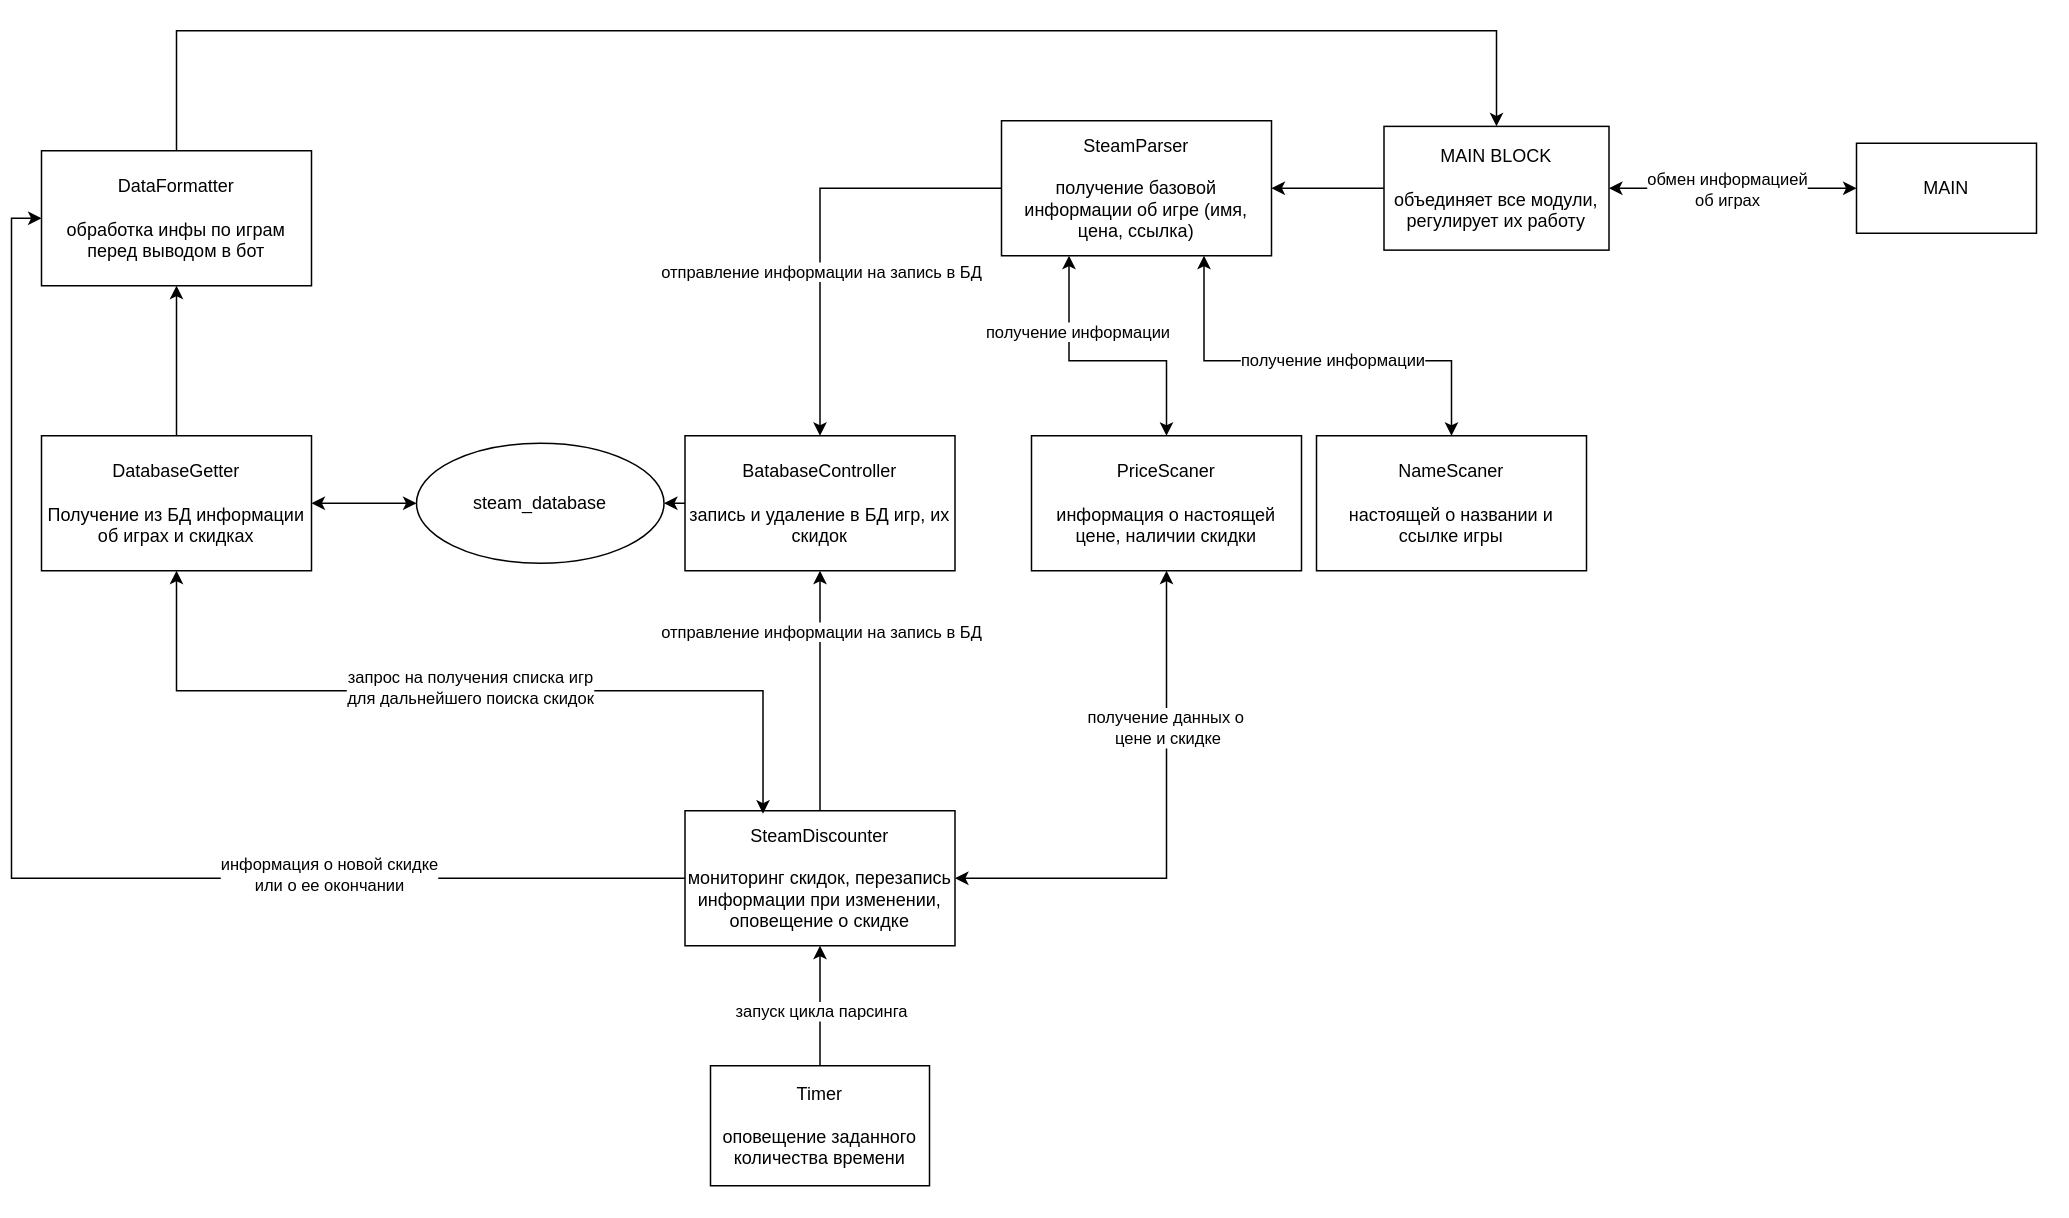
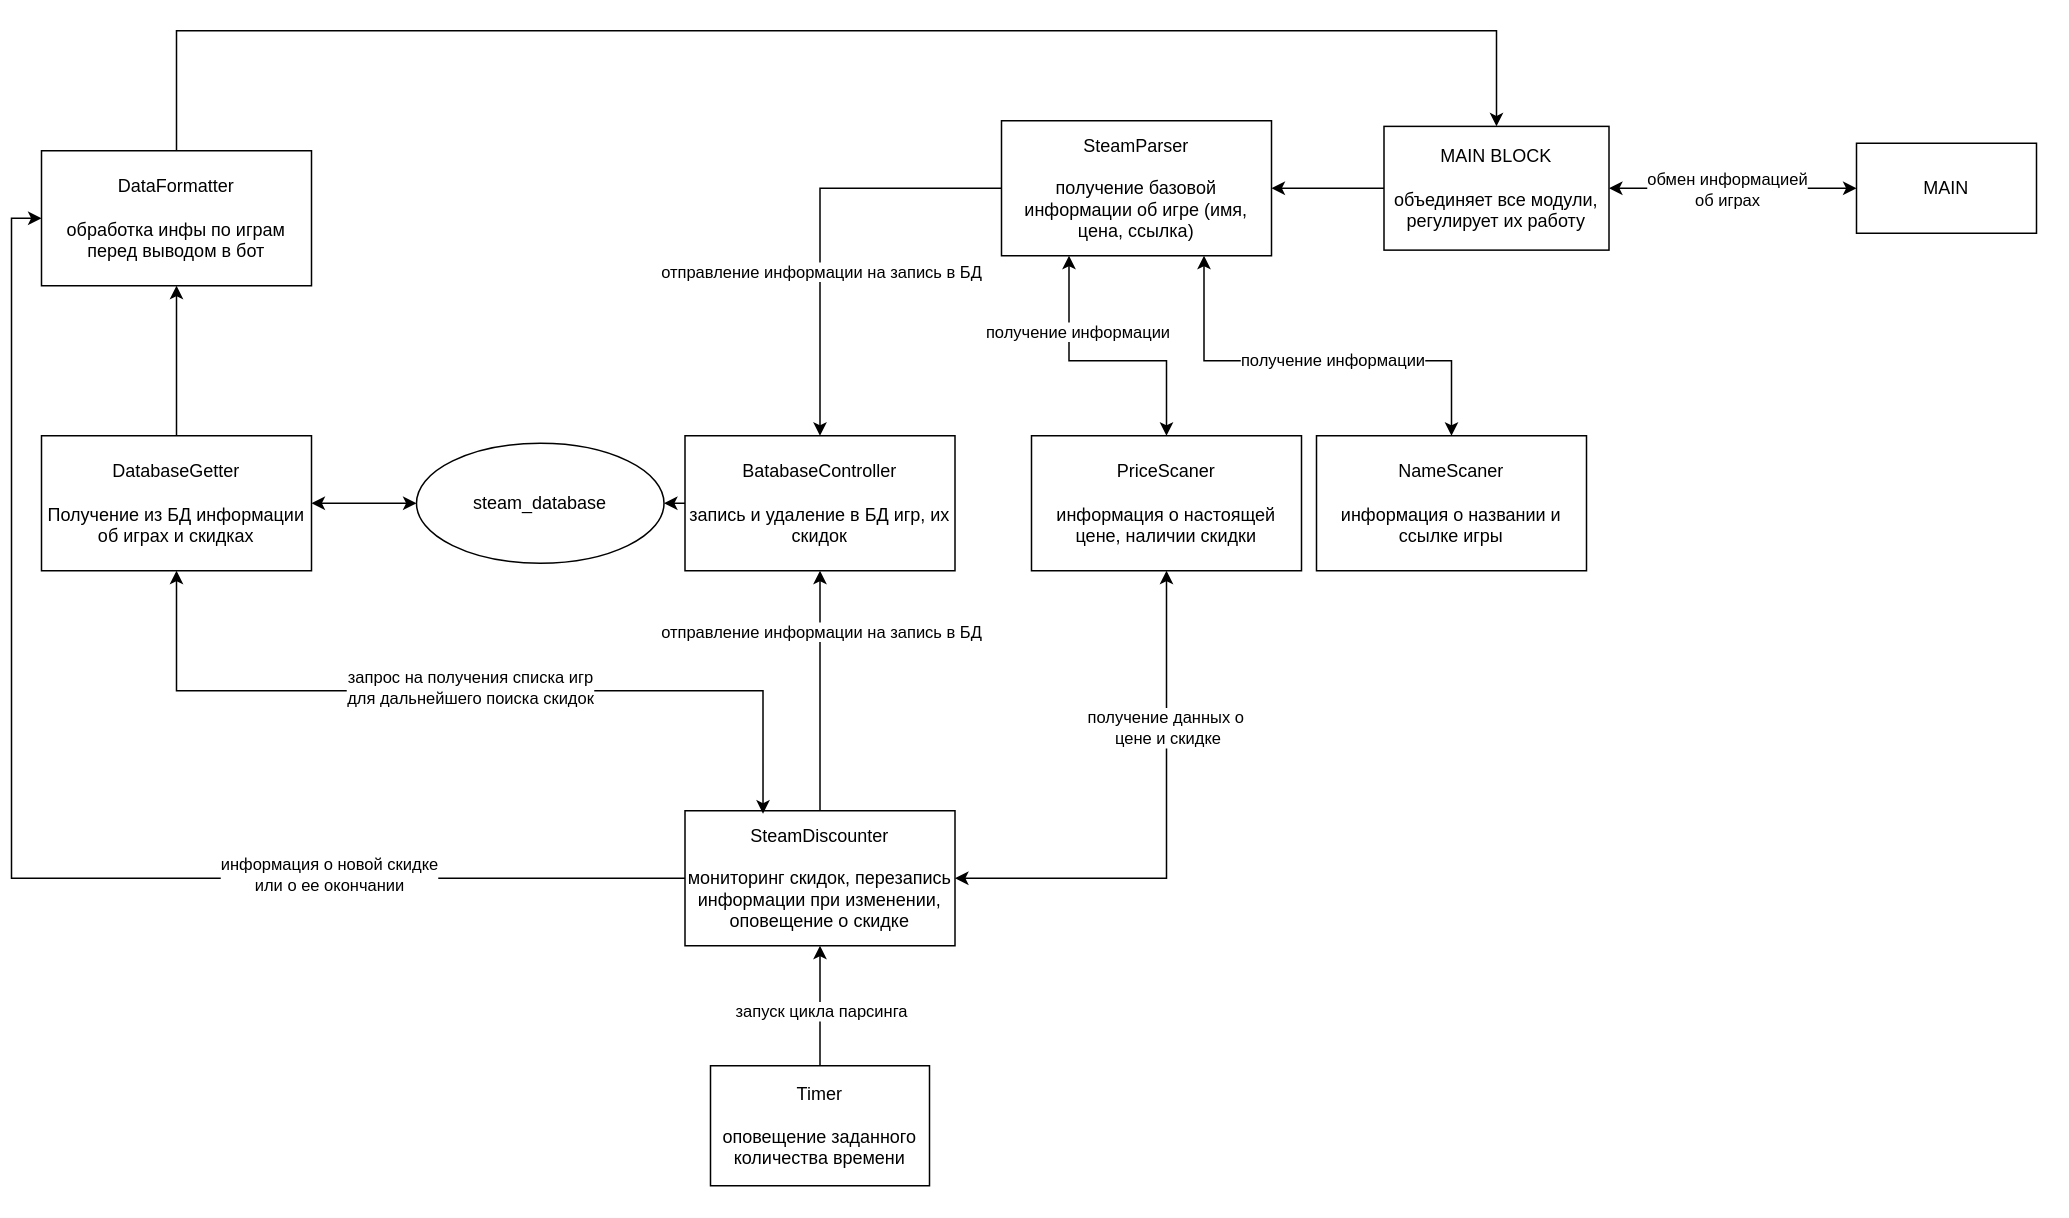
  <mxCell id="0" />
  <mxCell id="1" parent="0" />
  <mxCell id="2" value="PriceScaner&lt;div&gt;&lt;br&gt;&lt;/div&gt;&lt;div&gt;информация о настоящей цене, наличии скидки&lt;/div&gt;" style="rounded=0;whiteSpace=wrap;html=1;" parent="1" vertex="1"><mxGeometry x="680" y="290" width="180" height="90" as="geometry" /></mxCell>
  <mxCell id="3" style="edgeStyle=orthogonalEdgeStyle;rounded=0;orthogonalLoop=1;jettySize=auto;html=1;exitX=1;exitY=0.5;exitDx=0;exitDy=0;endArrow=classic;endFill=1;startArrow=classic;startFill=1;entryX=0.5;entryY=1;entryDx=0;entryDy=0;" parent="1" source="9" target="2" edge="1"><mxGeometry relative="1" as="geometry"><Array as="points"><mxPoint x="770" y="585" /></Array><mxPoint x="650" y="800" as="targetPoint" /></mxGeometry></mxCell>
  <mxCell id="4" value="получение данных о&amp;nbsp;&lt;div&gt;цене и скидке&lt;/div&gt;" style="edgeLabel;html=1;align=center;verticalAlign=middle;resizable=0;points=[];" parent="3" vertex="1" connectable="0"><mxGeometry x="-0.101" relative="1" as="geometry"><mxPoint y="-86" as="offset" /></mxGeometry></mxCell>
  <mxCell id="5" style="edgeStyle=orthogonalEdgeStyle;rounded=0;orthogonalLoop=1;jettySize=auto;html=1;exitX=0.5;exitY=0;exitDx=0;exitDy=0;entryX=0.5;entryY=1;entryDx=0;entryDy=0;endArrow=classic;endFill=1;" parent="1" source="9" target="18" edge="1"><mxGeometry relative="1" as="geometry" /></mxCell>
  <mxCell id="6" value="отправление информации на запись в БД" style="edgeLabel;html=1;align=center;verticalAlign=middle;resizable=0;points=[];" parent="5" vertex="1" connectable="0"><mxGeometry x="-0.275" y="2" relative="1" as="geometry"><mxPoint x="2" y="-62" as="offset" /></mxGeometry></mxCell>
  <mxCell id="7" style="edgeStyle=orthogonalEdgeStyle;rounded=0;orthogonalLoop=1;jettySize=auto;html=1;exitX=0;exitY=0.5;exitDx=0;exitDy=0;entryX=0;entryY=0.5;entryDx=0;entryDy=0;" edge="1" parent="1" source="9" target="28"><mxGeometry relative="1" as="geometry" /></mxCell>
  <mxCell id="8" value="информация о новой скидке&lt;div&gt;или о ее окончании&lt;/div&gt;" style="edgeLabel;html=1;align=center;verticalAlign=middle;resizable=0;points=[];" vertex="1" connectable="0" parent="7"><mxGeometry x="-0.476" y="-3" relative="1" as="geometry"><mxPoint as="offset" /></mxGeometry></mxCell>
  <mxCell id="9" value="SteamDiscounter&lt;div&gt;&lt;br&gt;&lt;/div&gt;&lt;div&gt;мониторинг скидок, перезапись информации при изменении, оповещение о скидке&lt;/div&gt;" style="rounded=0;whiteSpace=wrap;html=1;" parent="1" vertex="1"><mxGeometry x="449" y="540" width="180" height="90" as="geometry" /></mxCell>
  <mxCell id="10" style="edgeStyle=orthogonalEdgeStyle;rounded=0;orthogonalLoop=1;jettySize=auto;html=1;exitX=0;exitY=0.5;exitDx=0;exitDy=0;entryX=0.5;entryY=0;entryDx=0;entryDy=0;" parent="1" source="16" target="18" edge="1"><mxGeometry relative="1" as="geometry" /></mxCell>
  <mxCell id="11" value="отправление информации на запись в БД" style="edgeLabel;html=1;align=center;verticalAlign=middle;resizable=0;points=[];" parent="10" vertex="1" connectable="0"><mxGeometry x="-0.075" y="2" relative="1" as="geometry"><mxPoint x="-2" y="44" as="offset" /></mxGeometry></mxCell>
  <mxCell id="12" style="edgeStyle=orthogonalEdgeStyle;rounded=0;orthogonalLoop=1;jettySize=auto;html=1;exitX=0.25;exitY=1;exitDx=0;exitDy=0;entryX=0.5;entryY=0;entryDx=0;entryDy=0;startArrow=classic;startFill=1;" edge="1" parent="1" source="16" target="2"><mxGeometry relative="1" as="geometry"><Array as="points"><mxPoint x="705" y="240" /><mxPoint x="770" y="240" /></Array></mxGeometry></mxCell>
  <mxCell id="13" value="получение информации" style="edgeLabel;html=1;align=center;verticalAlign=middle;resizable=0;points=[];" vertex="1" connectable="0" parent="12"><mxGeometry x="0.124" y="2" relative="1" as="geometry"><mxPoint x="-29" y="-18" as="offset" /></mxGeometry></mxCell>
  <mxCell id="14" style="edgeStyle=orthogonalEdgeStyle;rounded=0;orthogonalLoop=1;jettySize=auto;html=1;exitX=0.75;exitY=1;exitDx=0;exitDy=0;entryX=0.5;entryY=0;entryDx=0;entryDy=0;startArrow=classic;startFill=1;" edge="1" parent="1" source="16" target="31"><mxGeometry relative="1" as="geometry"><Array as="points"><mxPoint x="795" y="240" /><mxPoint x="960" y="240" /></Array></mxGeometry></mxCell>
  <mxCell id="15" value="получение информации" style="edgeLabel;html=1;align=center;verticalAlign=middle;resizable=0;points=[];" vertex="1" connectable="0" parent="14"><mxGeometry x="0.242" y="1" relative="1" as="geometry"><mxPoint x="-22" as="offset" /></mxGeometry></mxCell>
  <mxCell id="16" value="SteamParser&lt;div&gt;&lt;br&gt;&lt;/div&gt;&lt;div&gt;получение базовой информации об игре (имя, цена, ссылка)&lt;/div&gt;" style="rounded=0;whiteSpace=wrap;html=1;" parent="1" vertex="1"><mxGeometry x="660" y="80" width="180" height="90" as="geometry" /></mxCell>
  <mxCell id="17" style="edgeStyle=orthogonalEdgeStyle;rounded=0;orthogonalLoop=1;jettySize=auto;html=1;exitX=0;exitY=0.5;exitDx=0;exitDy=0;entryX=1;entryY=0.5;entryDx=0;entryDy=0;" parent="1" source="18" target="19" edge="1"><mxGeometry relative="1" as="geometry" /></mxCell>
  <mxCell id="18" value="BatabaseController&lt;div&gt;&lt;br&gt;&lt;/div&gt;&lt;div&gt;запись и удаление в БД игр, их скидок&lt;/div&gt;" style="rounded=0;whiteSpace=wrap;html=1;" parent="1" vertex="1"><mxGeometry x="449" y="290" width="180" height="90" as="geometry" /></mxCell>
  <mxCell id="19" value="steam_database" style="ellipse;whiteSpace=wrap;html=1;" parent="1" vertex="1"><mxGeometry x="270" y="295" width="165" height="80" as="geometry" /></mxCell>
  <mxCell id="20" style="edgeStyle=orthogonalEdgeStyle;rounded=0;orthogonalLoop=1;jettySize=auto;html=1;exitX=1;exitY=0.5;exitDx=0;exitDy=0;entryX=0;entryY=0.5;entryDx=0;entryDy=0;startArrow=classic;startFill=1;" parent="1" source="22" target="19" edge="1"><mxGeometry relative="1" as="geometry" /></mxCell>
  <mxCell id="21" style="edgeStyle=orthogonalEdgeStyle;rounded=0;orthogonalLoop=1;jettySize=auto;html=1;exitX=0.5;exitY=0;exitDx=0;exitDy=0;entryX=0.5;entryY=1;entryDx=0;entryDy=0;" parent="1" source="22" target="28" edge="1"><mxGeometry relative="1" as="geometry" /></mxCell>
  <mxCell id="22" value="DatabaseGetter&lt;div&gt;&lt;br&gt;&lt;/div&gt;&lt;div&gt;Получение из БД информации об играх и скидках&lt;/div&gt;" style="rounded=0;whiteSpace=wrap;html=1;" parent="1" vertex="1"><mxGeometry x="20" y="290" width="180" height="90" as="geometry" /></mxCell>
  <mxCell id="23" style="edgeStyle=orthogonalEdgeStyle;rounded=0;orthogonalLoop=1;jettySize=auto;html=1;exitX=0;exitY=0.5;exitDx=0;exitDy=0;entryX=1;entryY=0.5;entryDx=0;entryDy=0;" edge="1" parent="1" source="26" target="16"><mxGeometry relative="1" as="geometry" /></mxCell>
  <mxCell id="24" style="edgeStyle=orthogonalEdgeStyle;rounded=0;orthogonalLoop=1;jettySize=auto;html=1;exitX=1;exitY=0.5;exitDx=0;exitDy=0;entryX=0;entryY=0.5;entryDx=0;entryDy=0;startArrow=classic;startFill=1;" edge="1" parent="1" source="26" target="32"><mxGeometry relative="1" as="geometry" /></mxCell>
  <mxCell id="25" value="обмен информацией&lt;div&gt;об играх&lt;/div&gt;" style="edgeLabel;html=1;align=center;verticalAlign=middle;resizable=0;points=[];" vertex="1" connectable="0" parent="24"><mxGeometry x="-0.05" relative="1" as="geometry"><mxPoint as="offset" /></mxGeometry></mxCell>
  <mxCell id="26" value="MAIN BLOCK&lt;div&gt;&lt;br&gt;&lt;/div&gt;&lt;div&gt;объединяет все модули, регулирует их работу&lt;/div&gt;" style="rounded=0;whiteSpace=wrap;html=1;" parent="1" vertex="1"><mxGeometry x="915" y="83.75" width="150" height="82.5" as="geometry" /></mxCell>
  <mxCell id="27" style="edgeStyle=orthogonalEdgeStyle;rounded=0;orthogonalLoop=1;jettySize=auto;html=1;exitX=0.5;exitY=0;exitDx=0;exitDy=0;entryX=0.5;entryY=0;entryDx=0;entryDy=0;" parent="1" source="28" target="26" edge="1"><mxGeometry relative="1" as="geometry"><mxPoint x="1270" y="220" as="targetPoint" /><Array as="points"><mxPoint x="110" y="20" /><mxPoint x="990" y="20" /></Array></mxGeometry></mxCell>
  <mxCell id="28" value="&lt;div&gt;DataFormatter&lt;/div&gt;&lt;div&gt;&lt;br&gt;&lt;/div&gt;&lt;div&gt;обработка инфы по играм перед выводом в бот&lt;/div&gt;" style="rounded=0;whiteSpace=wrap;html=1;" parent="1" vertex="1"><mxGeometry x="20" y="100" width="180" height="90" as="geometry" /></mxCell>
  <mxCell id="29" style="edgeStyle=orthogonalEdgeStyle;rounded=0;orthogonalLoop=1;jettySize=auto;html=1;exitX=0.5;exitY=1;exitDx=0;exitDy=0;entryX=0.289;entryY=0.022;entryDx=0;entryDy=0;entryPerimeter=0;startArrow=classic;startFill=1;" parent="1" source="22" target="9" edge="1"><mxGeometry relative="1" as="geometry" /></mxCell>
  <mxCell id="30" value="запрос на получения списка игр&lt;div&gt;для дальнейшего поиска скидок&lt;/div&gt;" style="edgeLabel;html=1;align=center;verticalAlign=middle;resizable=0;points=[];" parent="29" vertex="1" connectable="0"><mxGeometry x="-0.005" y="3" relative="1" as="geometry"><mxPoint as="offset" /></mxGeometry></mxCell>
- <mxCell id="31" value="NameScaner&lt;div&gt;&lt;br&gt;&lt;/div&gt;&lt;div&gt;настоящей о названии и ссылке игры&lt;/div&gt;" style="rounded=0;whiteSpace=wrap;html=1;" vertex="1" parent="1"><mxGeometry x="870" y="290" width="180" height="90" as="geometry" /></mxCell>
+ <mxCell id="31" value="NameScaner&lt;div&gt;&lt;br&gt;&lt;/div&gt;&lt;div&gt;информация о названии и ссылке игры&lt;/div&gt;" style="rounded=0;whiteSpace=wrap;html=1;" vertex="1" parent="1"><mxGeometry x="870" y="290" width="180" height="90" as="geometry" /></mxCell>
  <mxCell id="32" value="MAIN" style="rounded=0;whiteSpace=wrap;html=1;" vertex="1" parent="1"><mxGeometry x="1230" y="95" width="120" height="60" as="geometry" /></mxCell>
  <mxCell id="33" style="edgeStyle=orthogonalEdgeStyle;rounded=0;orthogonalLoop=1;jettySize=auto;html=1;exitX=0.5;exitY=0;exitDx=0;exitDy=0;entryX=0.5;entryY=1;entryDx=0;entryDy=0;" edge="1" parent="1" source="35" target="9"><mxGeometry relative="1" as="geometry" /></mxCell>
  <mxCell id="34" value="запуск цикла парсинга" style="edgeLabel;html=1;align=center;verticalAlign=middle;resizable=0;points=[];" vertex="1" connectable="0" parent="33"><mxGeometry x="-0.086" relative="1" as="geometry"><mxPoint as="offset" /></mxGeometry></mxCell>
  <mxCell id="35" value="Timer&lt;div&gt;&lt;br&gt;&lt;/div&gt;&lt;div&gt;оповещение заданного количества времени&lt;/div&gt;" style="rounded=0;whiteSpace=wrap;html=1;" vertex="1" parent="1"><mxGeometry x="466" y="710" width="146" height="80" as="geometry" /></mxCell>
